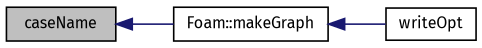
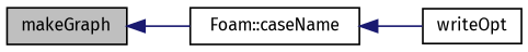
  digraph {
    fontname="Fira Sans"
    rankdir=LR
    node [color=black fontname="Fira Sans" fontsize=10 shape=record]
    edge [color=midnightblue dir=back fontname="Fira Sans" fontsize=10 labelfontname=FreeSans labelfontsize=10 style=solid]
-   n1 [fillcolor=grey75 fontcolor=black height=0.2 label=caseName style=filled width=0.4]
-   n2 [height=0.2 label="Foam::makeGraph" width=0.4]
+   n1 [fillcolor=grey75 fontcolor=black height=0.2 label=makeGraph style=filled width=0.4]
+   n2 [height=0.2 label="Foam::caseName" width=0.4]
    n3 [height=0.2 label=writeOpt width=0.4]
    n1 -> n2
    n2 -> n3
  }
